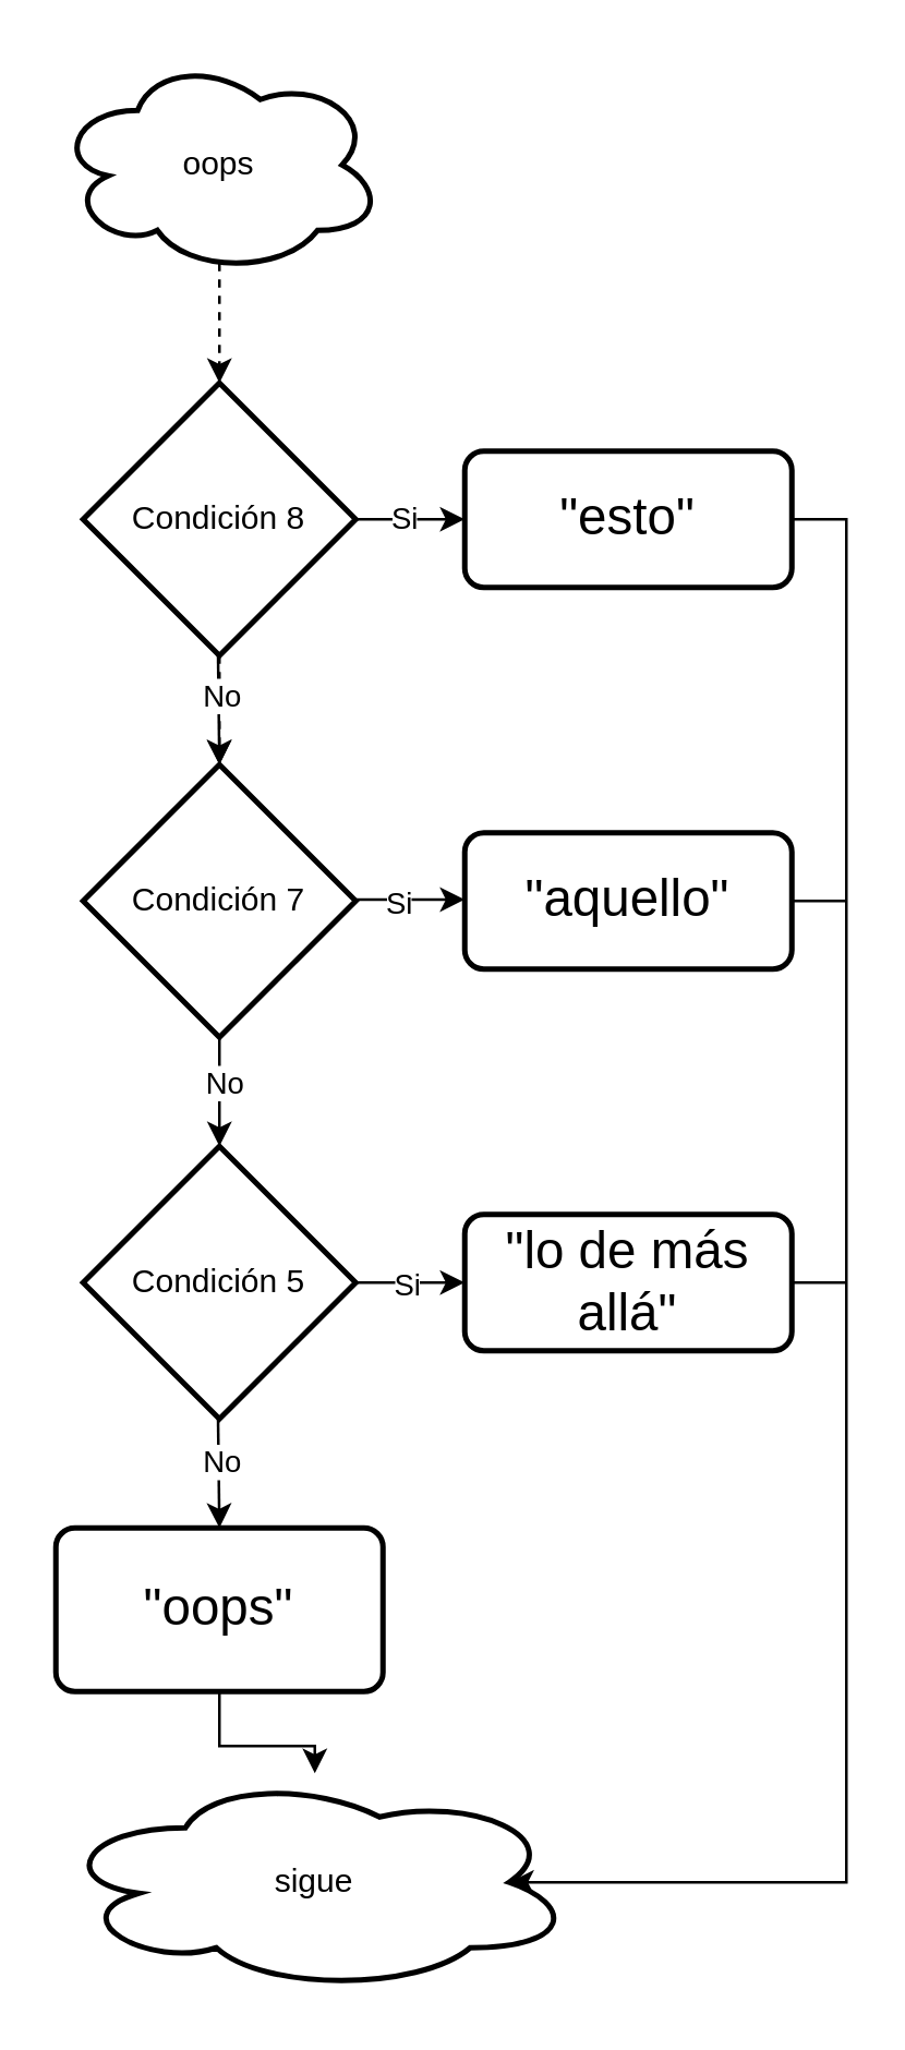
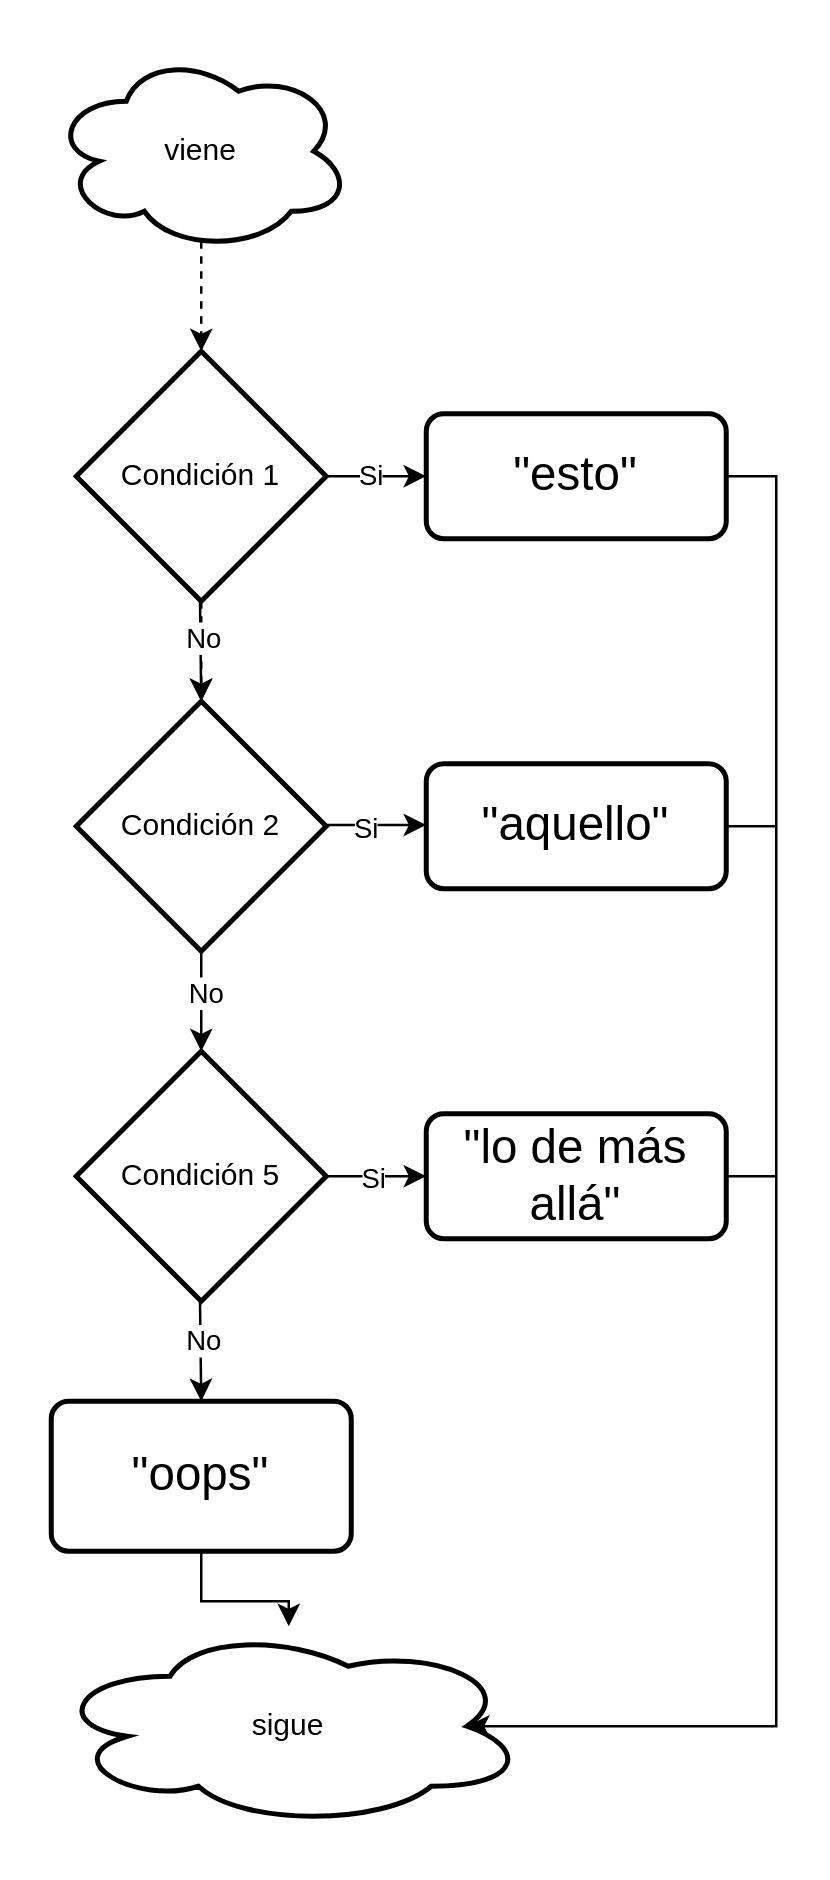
  <mxCell id="0" />
  <mxCell id="1" parent="0" />
  <mxCell id="2" value="" style="edgeStyle=orthogonalEdgeStyle;rounded=0;orthogonalLoop=1;jettySize=auto;html=1;dashed=1;" edge="1" parent="1" source="3" target="6"><mxGeometry relative="1" as="geometry" /></mxCell>
- <mxCell id="3" value="Condición 8" style="strokeWidth=2;html=1;shape=mxgraph.flowchart.decision;whiteSpace=wrap;" vertex="1" parent="1"><mxGeometry x="30" y="140" width="100" height="100" as="geometry" /></mxCell>
+ <mxCell id="3" value="Condición 1" style="strokeWidth=2;html=1;shape=mxgraph.flowchart.decision;whiteSpace=wrap;" vertex="1" parent="1"><mxGeometry x="30" y="140" width="100" height="100" as="geometry" /></mxCell>
  <mxCell id="4" style="edgeStyle=orthogonalEdgeStyle;rounded=0;orthogonalLoop=1;jettySize=auto;html=1;exitX=0.5;exitY=1;exitDx=0;exitDy=0;exitPerimeter=0;entryX=0.5;entryY=0;entryDx=0;entryDy=0;entryPerimeter=0;" edge="1" parent="1" source="6" target="11"><mxGeometry relative="1" as="geometry" /></mxCell>
  <mxCell id="5" value="No" style="edgeLabel;html=1;align=center;verticalAlign=middle;resizable=0;points=[];" vertex="1" connectable="0" parent="4"><mxGeometry x="-0.2" y="1" relative="1" as="geometry"><mxPoint as="offset" /></mxGeometry></mxCell>
- <mxCell id="6" value="Condición 7" style="strokeWidth=2;html=1;shape=mxgraph.flowchart.decision;whiteSpace=wrap;" vertex="1" parent="1"><mxGeometry x="30" y="280" width="100" height="100" as="geometry" /></mxCell>
+ <mxCell id="6" value="Condición 2" style="strokeWidth=2;html=1;shape=mxgraph.flowchart.decision;whiteSpace=wrap;" vertex="1" parent="1"><mxGeometry x="30" y="280" width="100" height="100" as="geometry" /></mxCell>
  <mxCell id="7" style="edgeStyle=orthogonalEdgeStyle;rounded=0;orthogonalLoop=1;jettySize=auto;html=1;exitX=1;exitY=0.5;exitDx=0;exitDy=0;entryX=0.875;entryY=0.5;entryDx=0;entryDy=0;entryPerimeter=0;" edge="1" parent="1" source="8" target="26"><mxGeometry relative="1" as="geometry"><Array as="points"><mxPoint x="310" y="190" /><mxPoint x="310" y="690" /></Array></mxGeometry></mxCell>
  <mxCell id="8" value="&lt;font style=&quot;font-size: 19px&quot;&gt;&quot;esto&quot;&lt;/font&gt;" style="rounded=1;whiteSpace=wrap;html=1;absoluteArcSize=1;arcSize=14;strokeWidth=2;" vertex="1" parent="1"><mxGeometry x="170" y="165" width="120" height="50" as="geometry" /></mxCell>
  <mxCell id="9" style="edgeStyle=orthogonalEdgeStyle;rounded=0;orthogonalLoop=1;jettySize=auto;html=1;exitX=1;exitY=0.5;exitDx=0;exitDy=0;exitPerimeter=0;entryX=0;entryY=0.5;entryDx=0;entryDy=0;" edge="1" parent="1" source="11" target="21"><mxGeometry relative="1" as="geometry" /></mxCell>
  <mxCell id="10" value="Si" style="edgeLabel;html=1;align=center;verticalAlign=middle;resizable=0;points=[];" vertex="1" connectable="0" parent="9"><mxGeometry x="-0.1" relative="1" as="geometry"><mxPoint as="offset" /></mxGeometry></mxCell>
  <mxCell id="11" value="Condición 5" style="strokeWidth=2;html=1;shape=mxgraph.flowchart.decision;whiteSpace=wrap;" vertex="1" parent="1"><mxGeometry x="30" y="420" width="100" height="100" as="geometry" /></mxCell>
  <mxCell id="12" value="" style="edgeStyle=orthogonalEdgeStyle;rounded=0;orthogonalLoop=1;jettySize=auto;html=1;" edge="1" parent="1" source="13" target="26"><mxGeometry relative="1" as="geometry" /></mxCell>
  <mxCell id="13" value="&lt;font style=&quot;font-size: 19px&quot;&gt;&quot;oops&quot;&lt;/font&gt;" style="rounded=1;whiteSpace=wrap;html=1;absoluteArcSize=1;arcSize=14;strokeWidth=2;" vertex="1" parent="1"><mxGeometry x="20" y="560" width="120" height="60" as="geometry" /></mxCell>
  <mxCell id="14" value="" style="endArrow=classic;html=1;entryX=0.5;entryY=0;entryDx=0;entryDy=0;entryPerimeter=0;dashed=1;" edge="1" parent="1" target="3"><mxGeometry width="50" height="50" relative="1" as="geometry"><mxPoint x="80" y="90" as="sourcePoint" /><mxPoint x="80" y="-10" as="targetPoint" /></mxGeometry></mxCell>
  <mxCell id="15" value="" style="endArrow=classic;html=1;" edge="1" parent="1"><mxGeometry width="50" height="50" relative="1" as="geometry"><mxPoint x="79.5" y="240" as="sourcePoint" /><mxPoint x="80" y="280" as="targetPoint" /></mxGeometry></mxCell>
  <mxCell id="16" value="No" style="edgeLabel;html=1;align=center;verticalAlign=middle;resizable=0;points=[];" vertex="1" connectable="0" parent="15"><mxGeometry x="-0.249" y="1" relative="1" as="geometry"><mxPoint as="offset" /></mxGeometry></mxCell>
  <mxCell id="17" value="" style="endArrow=classic;html=1;" edge="1" parent="1"><mxGeometry width="50" height="50" relative="1" as="geometry"><mxPoint x="79.5" y="520" as="sourcePoint" /><mxPoint x="80" y="560" as="targetPoint" /><Array as="points"><mxPoint x="80" y="560" /></Array></mxGeometry></mxCell>
  <mxCell id="18" value="No" style="edgeLabel;html=1;align=center;verticalAlign=middle;resizable=0;points=[];" vertex="1" connectable="0" parent="17"><mxGeometry x="1" y="25" relative="1" as="geometry"><mxPoint y="-25" as="offset" /></mxGeometry></mxCell>
  <mxCell id="19" style="edgeStyle=orthogonalEdgeStyle;rounded=0;orthogonalLoop=1;jettySize=auto;html=1;exitX=0.5;exitY=1;exitDx=0;exitDy=0;" edge="1" parent="1" source="8" target="8"><mxGeometry relative="1" as="geometry" /></mxCell>
  <mxCell id="20" value="&lt;font style=&quot;font-size: 19px&quot;&gt;&quot;aquello&quot;&lt;/font&gt;" style="rounded=1;whiteSpace=wrap;html=1;absoluteArcSize=1;arcSize=14;strokeWidth=2;" vertex="1" parent="1"><mxGeometry x="170" y="305" width="120" height="50" as="geometry" /></mxCell>
  <mxCell id="21" value="&lt;font style=&quot;font-size: 19px&quot;&gt;&quot;lo de más allá&quot;&lt;/font&gt;" style="rounded=1;whiteSpace=wrap;html=1;absoluteArcSize=1;arcSize=14;strokeWidth=2;" vertex="1" parent="1"><mxGeometry x="170" y="445" width="120" height="50" as="geometry" /></mxCell>
  <mxCell id="22" value="" style="endArrow=classic;html=1;exitX=1;exitY=0.5;exitDx=0;exitDy=0;exitPerimeter=0;entryX=0;entryY=0.5;entryDx=0;entryDy=0;" edge="1" parent="1" source="3" target="8"><mxGeometry width="50" height="50" relative="1" as="geometry"><mxPoint x="89.5" y="250" as="sourcePoint" /><mxPoint x="90" y="290" as="targetPoint" /></mxGeometry></mxCell>
  <mxCell id="23" value="Si" style="edgeLabel;html=1;align=center;verticalAlign=middle;resizable=0;points=[];" vertex="1" connectable="0" parent="22"><mxGeometry x="-0.15" y="1" relative="1" as="geometry"><mxPoint as="offset" /></mxGeometry></mxCell>
  <mxCell id="24" value="" style="endArrow=classic;html=1;exitX=1;exitY=0.5;exitDx=0;exitDy=0;exitPerimeter=0;entryX=0;entryY=0.5;entryDx=0;entryDy=0;" edge="1" parent="1"><mxGeometry width="50" height="50" relative="1" as="geometry"><mxPoint x="130" y="329.5" as="sourcePoint" /><mxPoint x="170" y="329.5" as="targetPoint" /></mxGeometry></mxCell>
  <mxCell id="25" value="Si" style="edgeLabel;html=1;align=center;verticalAlign=middle;resizable=0;points=[];" vertex="1" connectable="0" parent="24"><mxGeometry x="-0.25" relative="1" as="geometry"><mxPoint y="1" as="offset" /></mxGeometry></mxCell>
  <mxCell id="26" value="sigue" style="ellipse;shape=cloud;whiteSpace=wrap;html=1;rounded=1;strokeWidth=2;arcSize=14;" vertex="1" parent="1"><mxGeometry x="20" y="650" width="190" height="80" as="geometry" /></mxCell>
  <mxCell id="27" value="" style="endArrow=none;html=1;" edge="1" parent="1"><mxGeometry width="50" height="50" relative="1" as="geometry"><mxPoint x="290" y="330" as="sourcePoint" /><mxPoint x="310" y="330" as="targetPoint" /></mxGeometry></mxCell>
  <mxCell id="28" value="" style="endArrow=none;html=1;exitX=1;exitY=0.5;exitDx=0;exitDy=0;" edge="1" parent="1" source="21"><mxGeometry width="50" height="50" relative="1" as="geometry"><mxPoint x="100" y="630" as="sourcePoint" /><mxPoint x="310" y="470" as="targetPoint" /></mxGeometry></mxCell>
- <mxCell id="29" value="oops" style="ellipse;shape=cloud;whiteSpace=wrap;html=1;rounded=1;strokeWidth=2;arcSize=14;" vertex="1" parent="1"><mxGeometry x="20" y="20" width="120" height="80" as="geometry" /></mxCell>
+ <mxCell id="29" value="viene" style="ellipse;shape=cloud;whiteSpace=wrap;html=1;rounded=1;strokeWidth=2;arcSize=14;" vertex="1" parent="1"><mxGeometry x="20" y="20" width="120" height="80" as="geometry" /></mxCell>
